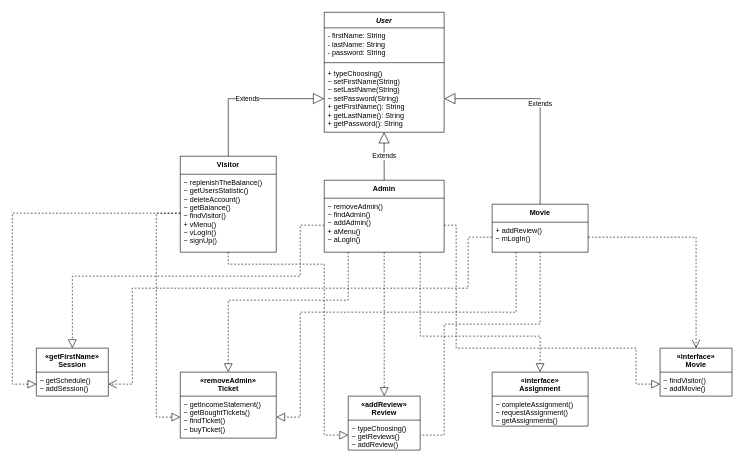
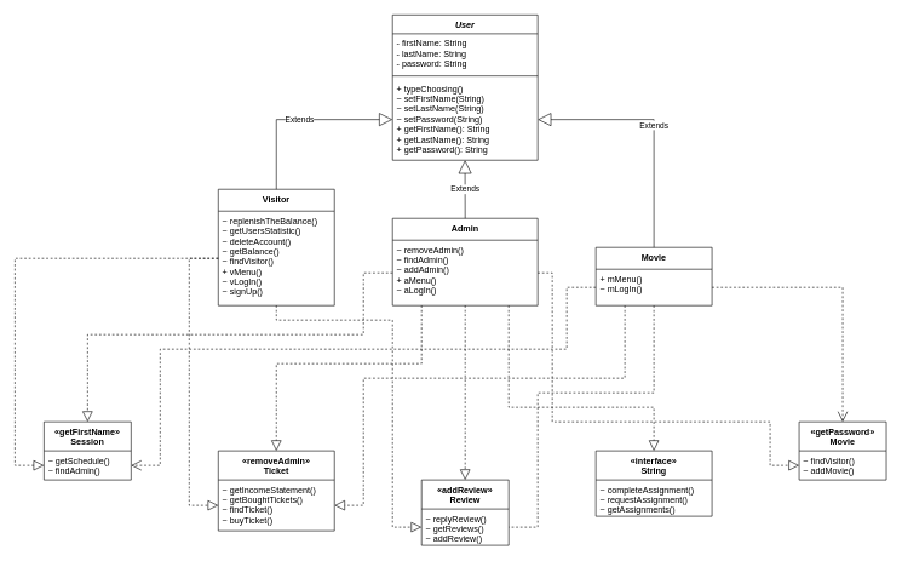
  <mxCell id="0" />
  <mxCell id="1" parent="0" />
  <mxCell id="2" value="User" style="swimlane;fontStyle=3;align=center;verticalAlign=top;childLayout=stackLayout;horizontal=1;startSize=26;horizontalStack=0;resizeParent=1;resizeParentMax=0;resizeLast=0;collapsible=1;marginBottom=0;" parent="1" vertex="1"><mxGeometry x="540" width="200" height="200" as="geometry" y="20" /></mxCell>
  <mxCell id="3" value="- firstName: String&#10;- lastName: String&#10;- password: String" style="text;strokeColor=none;fillColor=none;align=left;verticalAlign=top;spacingLeft=4;spacingRight=4;overflow=hidden;rotatable=0;points=[[0,0.5],[1,0.5]];portConstraint=eastwest;" parent="2" vertex="1"><mxGeometry y="26" width="200" height="54" as="geometry" /></mxCell>
  <mxCell id="4" value="" style="line;strokeWidth=1;fillColor=none;align=left;verticalAlign=middle;spacingTop=-1;spacingLeft=3;spacingRight=3;rotatable=0;labelPosition=right;points=[];portConstraint=eastwest;strokeColor=inherit;" parent="2" vertex="1"><mxGeometry y="80" width="200" height="8" as="geometry" /></mxCell>
  <mxCell id="5" value="+ typeChoosing()&#10;~ setFirstName(String)&#10;~ setLastName(String)&#10;~ setPassword(String)&#10;+ getFirstName(): String&#10;+ getLastName(): String&#10;+ getPassword(): String" style="text;strokeColor=none;fillColor=none;align=left;verticalAlign=top;spacingLeft=4;spacingRight=4;overflow=hidden;rotatable=0;points=[[0,0.5],[1,0.5]];portConstraint=eastwest;" parent="2" vertex="1"><mxGeometry y="88" width="200" height="112" as="geometry" /></mxCell>
  <mxCell id="6" value="Admin" style="swimlane;fontStyle=1;align=center;verticalAlign=top;childLayout=stackLayout;horizontal=1;startSize=30;horizontalStack=0;resizeParent=1;resizeParentMax=0;resizeLast=0;collapsible=1;marginBottom=0;" parent="1" vertex="1"><mxGeometry x="540" y="300" width="200" height="120" as="geometry" /></mxCell>
  <mxCell id="7" value="~ removeAdmin()&#10;~ findAdmin()&#10;~ addAdmin()&#10;+ aMenu()&#10;~ aLogIn()" style="text;strokeColor=none;fillColor=none;align=left;verticalAlign=top;spacingLeft=4;spacingRight=4;overflow=hidden;rotatable=0;points=[[0,0.5],[1,0.5]];portConstraint=eastwest;" parent="6" vertex="1"><mxGeometry y="30" width="200" height="90" as="geometry" /></mxCell>
  <mxCell id="8" value="Visitor" style="swimlane;fontStyle=1;align=center;verticalAlign=top;childLayout=stackLayout;horizontal=1;startSize=30;horizontalStack=0;resizeParent=1;resizeParentMax=0;resizeLast=0;collapsible=1;marginBottom=0;" parent="1" vertex="1"><mxGeometry x="300" y="260" width="160" height="160" as="geometry" /></mxCell>
  <mxCell id="9" value="~ replenishTheBalance()&#10;~ getUsersStatistic()&#10;~ deleteAccount()&#10;~ getBalance()&#10;~ findVisitor()&#10;+ vMenu()&#10;~ vLogIn()&#10;~ signUp()&#10;" style="text;strokeColor=none;fillColor=none;align=left;verticalAlign=top;spacingLeft=4;spacingRight=4;overflow=hidden;rotatable=0;points=[[0,0.5],[1,0.5]];portConstraint=eastwest;" parent="8" vertex="1"><mxGeometry y="30" width="160" height="130" as="geometry" /></mxCell>
  <mxCell id="10" value="Movie" style="swimlane;fontStyle=1;align=center;verticalAlign=top;childLayout=stackLayout;horizontal=1;startSize=30;horizontalStack=0;resizeParent=1;resizeParentMax=0;resizeLast=0;collapsible=1;marginBottom=0;" parent="1" vertex="1"><mxGeometry x="820" y="340" width="160" height="80" as="geometry" /></mxCell>
- <mxCell id="11" value="+ addReview()&#10;~ mLogIn()" style="text;strokeColor=none;fillColor=none;align=left;verticalAlign=top;spacingLeft=4;spacingRight=4;overflow=hidden;rotatable=0;points=[[0,0.5],[1,0.5]];portConstraint=eastwest;" parent="10" vertex="1"><mxGeometry y="30" width="160" height="50" as="geometry" /></mxCell>
+ <mxCell id="11" value="+ mMenu()&#10;~ mLogIn()" style="text;strokeColor=none;fillColor=none;align=left;verticalAlign=top;spacingLeft=4;spacingRight=4;overflow=hidden;rotatable=0;points=[[0,0.5],[1,0.5]];portConstraint=eastwest;" parent="10" vertex="1"><mxGeometry y="30" width="160" height="50" as="geometry" /></mxCell>
  <mxCell id="12" value="«removeAdmin»&#10;Ticket" style="swimlane;fontStyle=1;childLayout=stackLayout;horizontal=1;startSize=40;fillColor=none;horizontalStack=0;resizeParent=1;resizeParentMax=0;resizeLast=0;collapsible=1;marginBottom=0;" parent="1" vertex="1"><mxGeometry x="300" y="620" width="160" height="110" as="geometry" /></mxCell>
  <mxCell id="13" value="~ getIncomeStatement()&#10;~ getBoughtTickets()&#10;~ findTicket()&#10;~ buyTicket()&#10;" style="text;strokeColor=none;fillColor=none;align=left;verticalAlign=top;spacingLeft=4;spacingRight=4;overflow=hidden;rotatable=0;points=[[0,0.5],[1,0.5]];portConstraint=eastwest;" parent="12" vertex="1"><mxGeometry y="40" width="160" height="70" as="geometry" /></mxCell>
  <mxCell id="14" value="«getFirstName»&#10;Session" style="swimlane;fontStyle=1;childLayout=stackLayout;horizontal=1;startSize=40;fillColor=none;horizontalStack=0;resizeParent=1;resizeParentMax=0;resizeLast=0;collapsible=1;marginBottom=0;" parent="1" vertex="1"><mxGeometry x="60" y="580" width="120" height="80" as="geometry" /></mxCell>
- <mxCell id="15" value="~ getSchedule()&#10;~ addSession()&#10;" style="text;strokeColor=none;fillColor=none;align=left;verticalAlign=top;spacingLeft=4;spacingRight=4;overflow=hidden;rotatable=0;points=[[0,0.5],[1,0.5]];portConstraint=eastwest;" parent="14" vertex="1"><mxGeometry y="40" width="120" height="40" as="geometry" /></mxCell>
+ <mxCell id="15" value="~ getSchedule()&#10;~ findAdmin()&#10;" style="text;strokeColor=none;fillColor=none;align=left;verticalAlign=top;spacingLeft=4;spacingRight=4;overflow=hidden;rotatable=0;points=[[0,0.5],[1,0.5]];portConstraint=eastwest;" parent="14" vertex="1"><mxGeometry y="40" width="120" height="40" as="geometry" /></mxCell>
  <mxCell id="16" value="«addReview»&#10;Review" style="swimlane;fontStyle=1;childLayout=stackLayout;horizontal=1;startSize=40;fillColor=none;horizontalStack=0;resizeParent=1;resizeParentMax=0;resizeLast=0;collapsible=1;marginBottom=0;" parent="1" vertex="1"><mxGeometry x="580" y="660" width="120" height="90" as="geometry" /></mxCell>
- <mxCell id="17" value="~ typeChoosing()&#10;~ getReviews()&#10;~ addReview()&#10;" style="text;strokeColor=none;fillColor=none;align=left;verticalAlign=top;spacingLeft=4;spacingRight=4;overflow=hidden;rotatable=0;points=[[0,0.5],[1,0.5]];portConstraint=eastwest;" parent="16" vertex="1"><mxGeometry y="40" width="120" height="50" as="geometry" /></mxCell>
- <mxCell id="18" value="«interface»&#10;Movie" style="swimlane;fontStyle=1;childLayout=stackLayout;horizontal=1;startSize=40;fillColor=none;horizontalStack=0;resizeParent=1;resizeParentMax=0;resizeLast=0;collapsible=1;marginBottom=0;" parent="1" vertex="1"><mxGeometry x="1100" y="580" width="120" height="80" as="geometry" /></mxCell>
+ <mxCell id="17" value="~ replyReview()&#10;~ getReviews()&#10;~ addReview()&#10;" style="text;strokeColor=none;fillColor=none;align=left;verticalAlign=top;spacingLeft=4;spacingRight=4;overflow=hidden;rotatable=0;points=[[0,0.5],[1,0.5]];portConstraint=eastwest;" parent="16" vertex="1"><mxGeometry y="40" width="120" height="50" as="geometry" /></mxCell>
+ <mxCell id="18" value="«getPassword»&#10;Movie" style="swimlane;fontStyle=1;childLayout=stackLayout;horizontal=1;startSize=40;fillColor=none;horizontalStack=0;resizeParent=1;resizeParentMax=0;resizeLast=0;collapsible=1;marginBottom=0;" parent="1" vertex="1"><mxGeometry x="1100" y="580" width="120" height="80" as="geometry" /></mxCell>
  <mxCell id="19" value="~ findVisitor()&#10;~ addMovie()" style="text;strokeColor=none;fillColor=none;align=left;verticalAlign=top;spacingLeft=4;spacingRight=4;overflow=hidden;rotatable=0;points=[[0,0.5],[1,0.5]];portConstraint=eastwest;" parent="18" vertex="1"><mxGeometry y="40" width="120" height="40" as="geometry" /></mxCell>
- <mxCell id="20" value="«interface»&#10;Assignment" style="swimlane;fontStyle=1;childLayout=stackLayout;horizontal=1;startSize=40;fillColor=none;horizontalStack=0;resizeParent=1;resizeParentMax=0;resizeLast=0;collapsible=1;marginBottom=0;" parent="1" vertex="1"><mxGeometry x="820" y="620" width="160" height="90" as="geometry" /></mxCell>
+ <mxCell id="20" value="«interface»&#10;String" style="swimlane;fontStyle=1;childLayout=stackLayout;horizontal=1;startSize=40;fillColor=none;horizontalStack=0;resizeParent=1;resizeParentMax=0;resizeLast=0;collapsible=1;marginBottom=0;" parent="1" vertex="1"><mxGeometry x="820" y="620" width="160" height="90" as="geometry" /></mxCell>
  <mxCell id="21" value="~ completeAssignment()&#10;~ requestAssignment()&#10;~ getAssignments()" style="text;strokeColor=none;fillColor=none;align=left;verticalAlign=top;spacingLeft=4;spacingRight=4;overflow=hidden;rotatable=0;points=[[0,0.5],[1,0.5]];portConstraint=eastwest;" parent="20" vertex="1"><mxGeometry y="40" width="160" height="50" as="geometry" /></mxCell>
  <mxCell id="22" value="Extends" style="endArrow=block;endSize=16;endFill=0;html=1;rounded=0;exitX=0.5;exitY=0;exitDx=0;exitDy=0;entryX=0;entryY=0.5;entryDx=0;entryDy=0;" parent="1" source="8" target="5" edge="1"><mxGeometry width="160" relative="1" as="geometry"><mxPoint x="710" y="320" as="sourcePoint" /><mxPoint x="870" y="320" as="targetPoint" /><Array as="points"><mxPoint x="380" y="164" /></Array></mxGeometry></mxCell>
  <mxCell id="23" value="Extends" style="endArrow=block;endSize=16;endFill=0;html=1;rounded=0;exitX=0.5;exitY=0;exitDx=0;exitDy=0;entryX=1;entryY=0.5;entryDx=0;entryDy=0;" parent="1" source="10" target="5" edge="1"><mxGeometry width="160" relative="1" as="geometry"><mxPoint x="710" y="320" as="sourcePoint" /><mxPoint x="870" y="320" as="targetPoint" /><Array as="points"><mxPoint x="900" y="164" /></Array></mxGeometry></mxCell>
  <mxCell id="24" value="Extends" style="endArrow=block;endSize=16;endFill=0;html=1;rounded=0;exitX=0.5;exitY=0;exitDx=0;exitDy=0;entryX=0.499;entryY=0.999;entryDx=0;entryDy=0;entryPerimeter=0;" parent="1" source="6" target="5" edge="1"><mxGeometry width="160" relative="1" as="geometry"><mxPoint x="710" y="320" as="sourcePoint" /><mxPoint x="870" y="320" as="targetPoint" /></mxGeometry></mxCell>
  <mxCell id="25" value="" style="endArrow=block;dashed=1;endFill=0;endSize=12;html=1;rounded=0;exitX=0;exitY=0.5;exitDx=0;exitDy=0;entryX=0;entryY=0.5;entryDx=0;entryDy=0;" parent="1" source="9" target="15" edge="1"><mxGeometry width="160" relative="1" as="geometry"><mxPoint x="710" y="510" as="sourcePoint" /><mxPoint x="870" y="510" as="targetPoint" /><Array as="points"><mxPoint x="20" y="355" /><mxPoint x="20" y="640" /></Array></mxGeometry></mxCell>
  <mxCell id="26" value="" style="endArrow=block;dashed=1;endFill=0;endSize=12;html=1;rounded=0;exitX=0;exitY=0.5;exitDx=0;exitDy=0;entryX=0.5;entryY=0;entryDx=0;entryDy=0;" parent="1" source="7" target="14" edge="1"><mxGeometry width="160" relative="1" as="geometry"><mxPoint x="710" y="510" as="sourcePoint" /><mxPoint x="870" y="510" as="targetPoint" /><Array as="points"><mxPoint x="500" y="375" /><mxPoint x="500" y="460" /><mxPoint x="120" y="460" /></Array></mxGeometry></mxCell>
  <mxCell id="27" value="" style="endArrow=open;dashed=1;endFill=0;endSize=12;html=1;rounded=0;exitX=0;exitY=0.5;exitDx=0;exitDy=0;entryX=1;entryY=0.5;entryDx=0;entryDy=0;" parent="1" source="11" target="15" edge="1"><mxGeometry width="160" relative="1" as="geometry"><mxPoint x="710" y="510" as="sourcePoint" /><mxPoint x="870" y="510" as="targetPoint" /><Array as="points"><mxPoint x="780" y="395" /><mxPoint x="780" y="480" /><mxPoint y="480" x="220" /><mxPoint y="640" x="220" /></Array></mxGeometry></mxCell>
  <mxCell id="28" value="" style="endArrow=block;dashed=1;endFill=0;endSize=12;html=1;rounded=0;exitX=0;exitY=0.5;exitDx=0;exitDy=0;entryX=0;entryY=0.5;entryDx=0;entryDy=0;" parent="1" source="9" target="13" edge="1"><mxGeometry width="160" relative="1" as="geometry"><mxPoint x="710" y="510" as="sourcePoint" /><mxPoint x="870" y="510" as="targetPoint" /><Array as="points"><mxPoint x="260" y="355" /><mxPoint x="260" y="695" /></Array></mxGeometry></mxCell>
  <mxCell id="29" value="" style="endArrow=block;dashed=1;endFill=0;endSize=12;html=1;rounded=0;exitX=0.2;exitY=1;exitDx=0;exitDy=0;exitPerimeter=0;entryX=0.5;entryY=0;entryDx=0;entryDy=0;" parent="1" source="7" target="12" edge="1"><mxGeometry width="160" relative="1" as="geometry"><mxPoint x="710" y="510" as="sourcePoint" /><mxPoint x="870" y="510" as="targetPoint" /><Array as="points"><mxPoint x="580" y="500" /><mxPoint x="380" y="500" /></Array></mxGeometry></mxCell>
  <mxCell id="30" value="" style="endArrow=block;dashed=1;endFill=0;endSize=12;html=1;rounded=0;exitX=0.25;exitY=1;exitDx=0;exitDy=0;exitPerimeter=0;entryX=1;entryY=0.5;entryDx=0;entryDy=0;" parent="1" source="11" target="13" edge="1"><mxGeometry width="160" relative="1" as="geometry"><mxPoint x="710" y="510" as="sourcePoint" /><mxPoint x="870" y="510" as="targetPoint" /><Array as="points"><mxPoint x="860" y="520" /><mxPoint x="500" y="520" /><mxPoint x="500" y="695" /></Array></mxGeometry></mxCell>
  <mxCell id="31" value="" style="endArrow=block;dashed=1;endFill=0;endSize=12;html=1;rounded=0;exitX=0.5;exitY=0.999;exitDx=0;exitDy=0;exitPerimeter=0;entryX=0;entryY=0.5;entryDx=0;entryDy=0;" parent="1" source="9" target="17" edge="1"><mxGeometry width="160" relative="1" as="geometry"><mxPoint x="710" y="510" as="sourcePoint" /><mxPoint x="870" y="510" as="targetPoint" /><Array as="points"><mxPoint x="380" y="440" /><mxPoint x="540" y="440" /><mxPoint x="540" y="725" /></Array></mxGeometry></mxCell>
  <mxCell id="32" value="" style="endArrow=block;dashed=1;endFill=0;endSize=12;html=1;rounded=0;exitX=0.5;exitY=0.998;exitDx=0;exitDy=0;exitPerimeter=0;entryX=0.5;entryY=0;entryDx=0;entryDy=0;" parent="1" source="7" target="16" edge="1"><mxGeometry width="160" relative="1" as="geometry"><mxPoint x="710" y="510" as="sourcePoint" /><mxPoint x="870" y="510" as="targetPoint" /></mxGeometry></mxCell>
  <mxCell id="33" value="" style="endArrow=none;dashed=1;endFill=0;endSize=12;html=1;rounded=0;exitX=0.5;exitY=1;exitDx=0;exitDy=0;exitPerimeter=0;entryX=1;entryY=0.5;entryDx=0;entryDy=0;" parent="1" source="11" target="17" edge="1"><mxGeometry width="160" relative="1" as="geometry"><mxPoint x="710" y="510" as="sourcePoint" /><mxPoint x="870" y="510" as="targetPoint" /><Array as="points"><mxPoint x="900" y="460" /><mxPoint x="900" y="540" /><mxPoint x="740" y="540" /><mxPoint x="740" y="725" /></Array></mxGeometry></mxCell>
  <mxCell id="34" value="" style="endArrow=open;dashed=1;endFill=0;endSize=12;html=1;rounded=0;entryX=0.5;entryY=0;entryDx=0;entryDy=0;exitX=1;exitY=0.5;exitDx=0;exitDy=0;" parent="1" source="11" target="18" edge="1"><mxGeometry width="160" relative="1" as="geometry"><mxPoint x="710" y="510" as="sourcePoint" /><mxPoint x="870" y="510" as="targetPoint" /><Array as="points"><mxPoint x="1160" y="395" /></Array></mxGeometry></mxCell>
  <mxCell id="35" value="" style="endArrow=block;dashed=1;endFill=0;endSize=12;html=1;rounded=0;exitX=1;exitY=0.5;exitDx=0;exitDy=0;entryX=0;entryY=0.5;entryDx=0;entryDy=0;" parent="1" source="7" target="19" edge="1"><mxGeometry width="160" relative="1" as="geometry"><mxPoint x="710" y="510" as="sourcePoint" /><mxPoint x="870" y="510" as="targetPoint" /><Array as="points"><mxPoint x="760" y="375" /><mxPoint x="760" y="580" /><mxPoint x="1060" y="580" /><mxPoint x="1060" y="640" /></Array></mxGeometry></mxCell>
  <mxCell id="36" value="" style="endArrow=block;dashed=1;endFill=0;endSize=12;html=1;rounded=0;entryX=0.5;entryY=0;entryDx=0;entryDy=0;exitX=0.8;exitY=1;exitDx=0;exitDy=0;exitPerimeter=0;" parent="1" source="7" target="20" edge="1"><mxGeometry width="160" relative="1" as="geometry"><mxPoint x="710" y="510" as="sourcePoint" /><mxPoint x="870" y="510" as="targetPoint" /><Array as="points"><mxPoint x="700" y="560" /><mxPoint x="900" y="560" /></Array></mxGeometry></mxCell>
